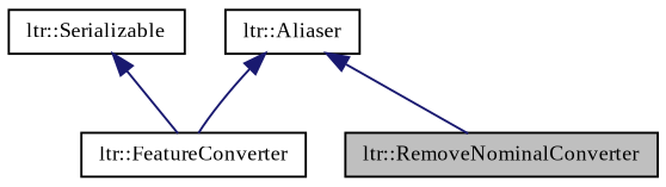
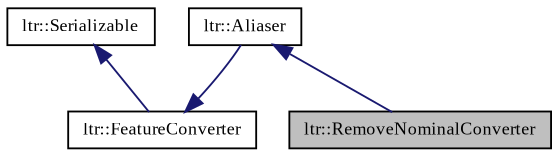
  digraph {
    fontname="Liberation Serif"
    node [color=black fillcolor=white fontname="Liberation Serif" fontsize=10 shape=record style=filled]
    edge [color=midnightblue dir=back fontname="Liberation Serif" fontsize=10 labelfontname=Helvetica labelfontsize=10 style=solid]
    n1 [fillcolor=grey75 fontcolor=black height=0.2 label="ltr::RemoveNominalConverter" width=0.4]
    n2 [height=0.2 label="ltr::FeatureConverter" width=0.4]
    n3 [height=0.2 label="ltr::Serializable" width=0.4]
    n4 [height=0.2 label="ltr::Aliaser" width=0.4]
    n3 -> n2
    n4 -> n1
-   n4 -> n2
+   n2 -> n4
  }
